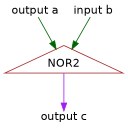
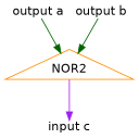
  digraph {
    fontname="DejaVu Sans"
    node [color=darkorange fontname="DejaVu Sans" shape=plain]
    edge [color=darkgreen fontname="DejaVu Sans"]
    n1 [label="output a"]
-   n2 [color=brown label=NOR2 shape=triangle]
-   n3 [color=brown label="output c"]
-   n4 [color=brown label="input b"]
+   n2 [label=NOR2 shape=triangle]
+   n3 [color=brown label="input c"]
+   n4 [color=brown label="output b"]
    n1 -> n2
    n2 -> n3 [color=purple]
    n4 -> n2
  }
